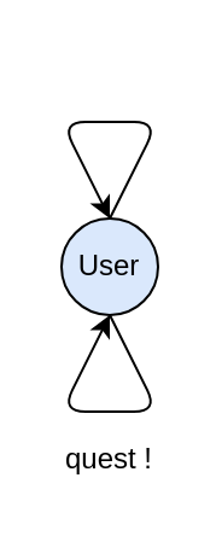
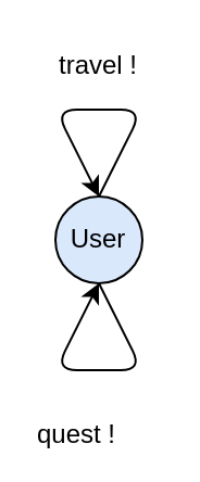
  <mxCell id="0" />
  <mxCell id="1" parent="0" />
  <mxCell id="2" value="User" style="ellipse;whiteSpace=wrap;html=1;aspect=fixed;fillColor=#dae8fc;" vertex="1" parent="1"><mxGeometry x="25" y="90" width="40" height="40" as="geometry" /></mxCell>
  <mxCell id="3" value="" style="endArrow=classic;html=1;entryX=0.5;entryY=1;entryDx=0;entryDy=0;" edge="1" parent="1" target="2"><mxGeometry width="50" height="50" relative="1" as="geometry"><mxPoint x="45" y="130" as="sourcePoint" /><mxPoint x="75" y="170" as="targetPoint" /><Array as="points"><mxPoint x="65" y="170" /><mxPoint x="25" y="170" /></Array></mxGeometry></mxCell>
  <mxCell id="4" value="" style="endArrow=classic;html=1;entryX=0.5;entryY=0;entryDx=0;entryDy=0;" edge="1" parent="1" target="2"><mxGeometry width="50" height="50" relative="1" as="geometry"><mxPoint x="45" y="90" as="sourcePoint" /><mxPoint x="55" y="140" as="targetPoint" /><Array as="points"><mxPoint x="65" y="50" /><mxPoint x="25" y="50" /></Array></mxGeometry></mxCell>
- <mxCell id="6" value="quest !" style="text;html=1;strokeColor=none;fillColor=none;align=center;verticalAlign=middle;whiteSpace=wrap;rounded=0;" vertex="1" parent="1"><mxGeometry x="20" y="180" width="50" height="20" as="geometry" /></mxCell>
+ <mxCell id="5" value="travel !" style="text;html=1;strokeColor=none;fillColor=none;align=center;verticalAlign=middle;whiteSpace=wrap;rounded=0;" vertex="1" parent="1"><mxGeometry x="25" y="20" width="40" height="20" as="geometry" /></mxCell>
+ <mxCell id="6" value="quest !" style="text;html=1;strokeColor=none;fillColor=none;align=center;verticalAlign=middle;whiteSpace=wrap;rounded=0;" vertex="1" parent="1"><mxGeometry x="10" y="190" width="50" height="20" as="geometry" /></mxCell>
